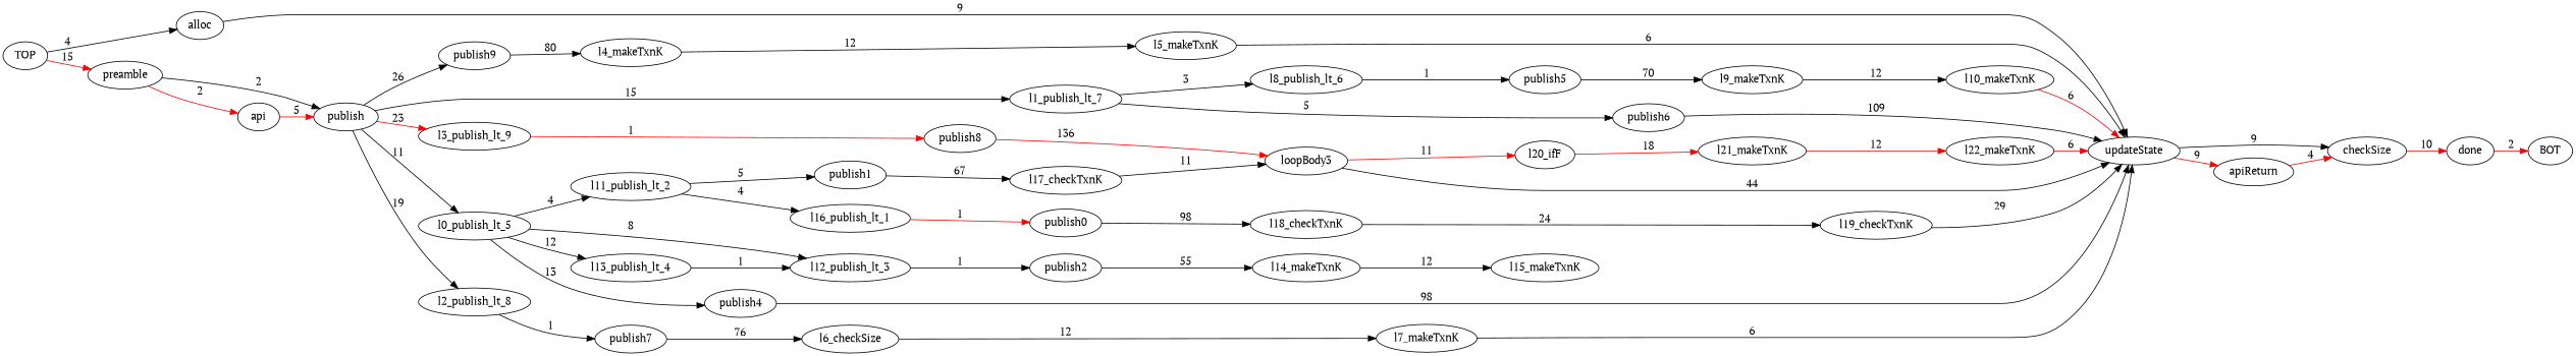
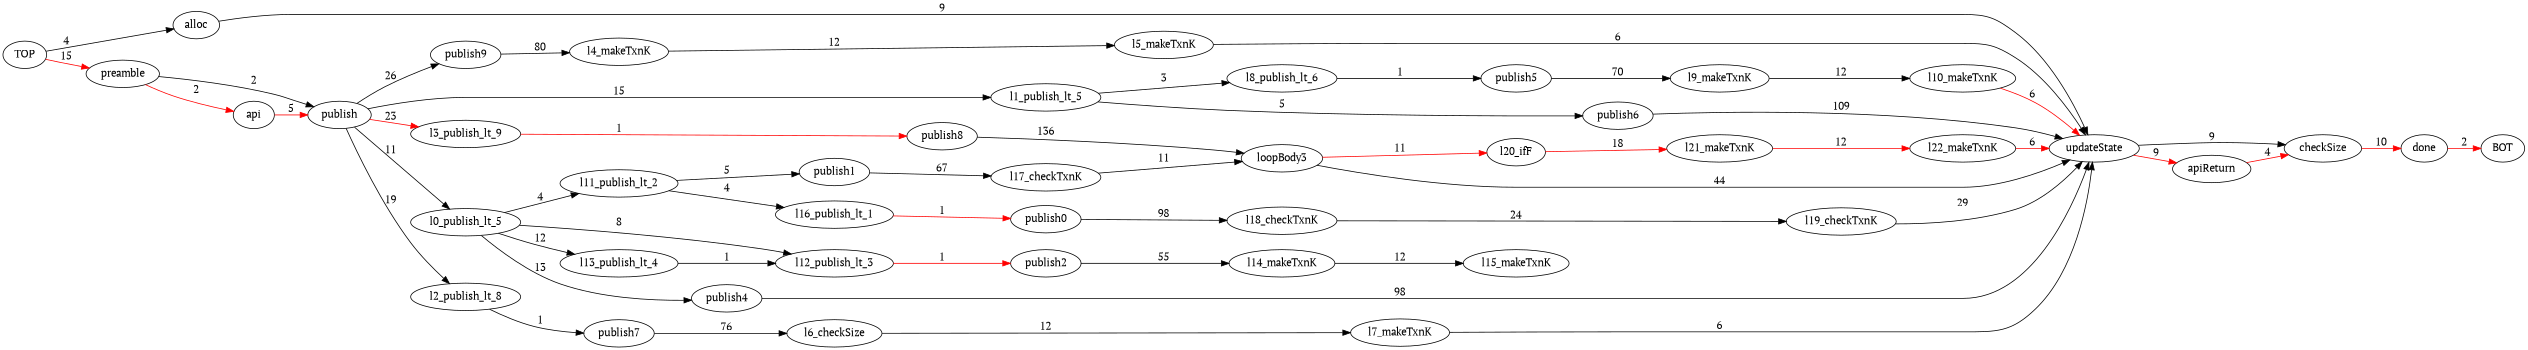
  digraph {
    fontname="PT Serif"
    rankdir=LR
    node [fontname="PT Serif"]
    edge [fontname="PT Serif"]
    TOP
    alloc
    preamble
    updateState
    api
    publish
    apiReturn
    checkSize
    l0_publish_lt_5
-   l1_publish_lt_7
+   l1_publish_lt_7 [label=l1_publish_lt_5]
    l2_publish_lt_8
    l3_publish_lt_9
    publish9
    done
    l11_publish_lt_2
    l12_publish_lt_3
    l13_publish_lt_4
    publish4
    l8_publish_lt_6
    publish6
    publish7
    publish8
    l4_makeTxnK
    BOT
    l16_publish_lt_1
    publish1
    publish2
    publish0
    l17_checkTxnK
    l14_makeTxnK
    l10_makeTxnK
    l18_checkTxnK
    loopBody3
    l15_makeTxnK
    l19_checkTxnK
    l20_ifF
    l21_makeTxnK
    publish5
    l9_makeTxnK
    l22_makeTxnK
    n41 [label=l6_checkSize]
    l7_makeTxnK
    l5_makeTxnK
    TOP -> alloc [label=4]
    TOP -> preamble [color=red label=15]
    alloc -> updateState [label=9]
    preamble -> api [color=red label=2]
    preamble -> publish [label=2]
    updateState -> apiReturn [color=red label=9]
    updateState -> checkSize [label=9]
    api -> publish [color=red label=5]
    publish -> l0_publish_lt_5 [label=11]
    publish -> l1_publish_lt_7 [label=15]
    publish -> l2_publish_lt_8 [label=19]
    publish -> l3_publish_lt_9 [color=red label=23]
    publish -> publish9 [label=26]
    apiReturn -> checkSize [color=red label=4]
    checkSize -> done [color=red label=10]
    l0_publish_lt_5 -> l11_publish_lt_2 [label=4]
    l0_publish_lt_5 -> l12_publish_lt_3 [label=8]
    l0_publish_lt_5 -> l13_publish_lt_4 [label=12]
    l0_publish_lt_5 -> publish4 [label=13]
    l1_publish_lt_7 -> l8_publish_lt_6 [label=3]
    l1_publish_lt_7 -> publish6 [label=5]
    l2_publish_lt_8 -> publish7 [label=1]
    l3_publish_lt_9 -> publish8 [color=red label=1]
    publish9 -> l4_makeTxnK [label=80]
    done -> BOT [color=red label=2]
    l11_publish_lt_2 -> l16_publish_lt_1 [label=4]
    l11_publish_lt_2 -> publish1 [label=5]
-   l12_publish_lt_3 -> publish2 [label=1]
+   l12_publish_lt_3 -> publish2 [label=1 color=red]
    l13_publish_lt_4 -> l12_publish_lt_3 [label=1]
    publish4 -> updateState [label=98]
    l8_publish_lt_6 -> publish5 [label=1]
    publish6 -> updateState [label=109]
    publish7 -> n41 [label=76]
-   publish8 -> loopBody3 [color=red label=136]
+   publish8 -> loopBody3 [color=black label=136]
    l4_makeTxnK -> l5_makeTxnK [label=12]
    l16_publish_lt_1 -> publish0 [color=red label=1]
    publish1 -> l17_checkTxnK [label=67]
    publish2 -> l14_makeTxnK [label=55]
    publish0 -> l18_checkTxnK [label=98]
    l17_checkTxnK -> loopBody3 [label=11]
    l14_makeTxnK -> l15_makeTxnK [label=12]
    l10_makeTxnK -> updateState [color=red label=6]
    l18_checkTxnK -> l19_checkTxnK [label=24]
    loopBody3 -> updateState [label=44]
    loopBody3 -> l20_ifF [color=red label=11]
    l19_checkTxnK -> updateState [label=29]
    l20_ifF -> l21_makeTxnK [color=red label=18]
    l21_makeTxnK -> l22_makeTxnK [color=red label=12]
    publish5 -> l9_makeTxnK [label=70]
    l9_makeTxnK -> l10_makeTxnK [label=12]
    l22_makeTxnK -> updateState [color=red label=6]
    n41 -> l7_makeTxnK [label=12]
    l7_makeTxnK -> updateState [label=6]
    l5_makeTxnK -> updateState [label=6]
  }
